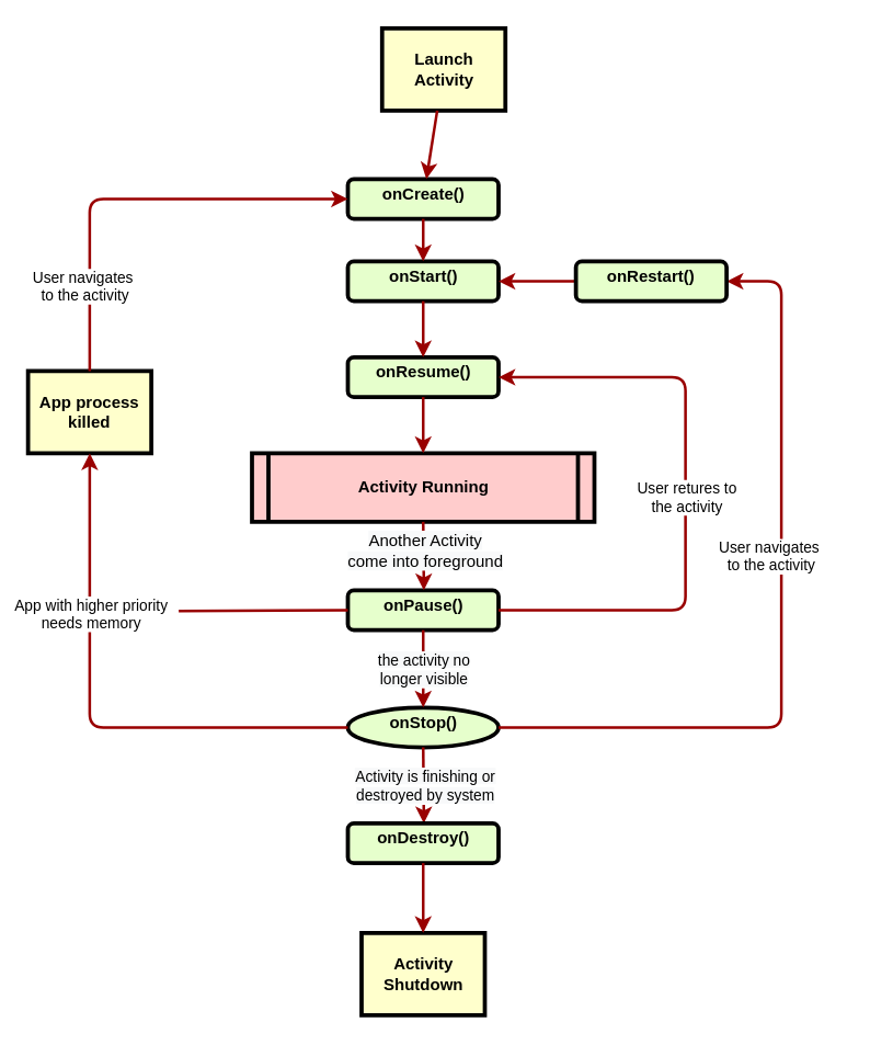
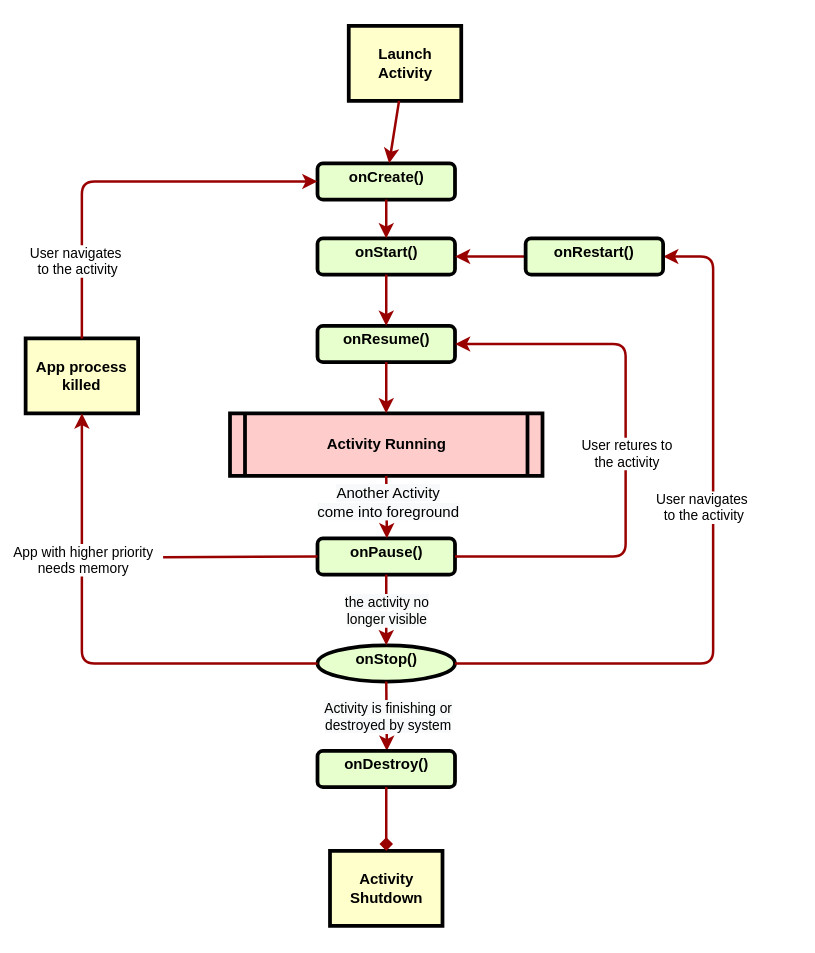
  <mxCell id="0" />
  <mxCell id="1" parent="0" />
  <mxCell id="2" value="&lt;p style=&quot;margin: 4px 0px 0px ; text-align: center&quot;&gt;onCreate()&lt;/p&gt;" style="verticalAlign=middle;align=center;overflow=fill;fontSize=12;fontFamily=Helvetica;html=1;rounded=1;fontStyle=1;strokeWidth=3;fillColor=#E6FFCC" parent="1" vertex="1"><mxGeometry x="253.5" y="130" width="110" height="29" as="geometry" /></mxCell>
  <mxCell id="3" value="Launch&#10;Activity" style="whiteSpace=wrap;align=center;verticalAlign=middle;fontStyle=1;strokeWidth=3;fillColor=#FFFFCC" parent="1" vertex="1"><mxGeometry x="278.5" y="20" width="90" height="60" as="geometry" /></mxCell>
  <mxCell id="4" value="Activity Running" style="shape=process;whiteSpace=wrap;align=center;verticalAlign=middle;size=0.048;fontStyle=1;strokeWidth=3;fillColor=#FFCCCC" parent="1" vertex="1"><mxGeometry x="183.5" y="330" width="250" height="50" as="geometry" /></mxCell>
  <mxCell id="5" value="" style="edgeStyle=none;noEdgeStyle=1;strokeColor=#990000;strokeWidth=2" parent="1" source="3" target="2" edge="1"><mxGeometry width="100" height="100" relative="1" as="geometry"><mxPoint x="-70" y="210" as="sourcePoint" /><mxPoint x="30" y="110" as="targetPoint" /></mxGeometry></mxCell>
  <mxCell id="6" value="&lt;p style=&quot;margin: 4px 0px 0px ; text-align: center&quot;&gt;onStart()&lt;/p&gt;" style="verticalAlign=middle;align=center;overflow=fill;fontSize=12;fontFamily=Helvetica;html=1;rounded=1;fontStyle=1;strokeWidth=3;fillColor=#E6FFCC" vertex="1" parent="1"><mxGeometry x="253.5" y="190" width="110" height="29" as="geometry" /></mxCell>
  <mxCell id="7" value="" style="edgeStyle=none;noEdgeStyle=1;strokeColor=#990000;strokeWidth=2;exitX=0.5;exitY=1;exitDx=0;exitDy=0;entryX=0.5;entryY=0;entryDx=0;entryDy=0;" edge="1" parent="1" source="2" target="6"><mxGeometry width="100" height="100" relative="1" as="geometry"><mxPoint x="318.5" y="90" as="sourcePoint" /><mxPoint x="318.5" y="151" as="targetPoint" /></mxGeometry></mxCell>
  <mxCell id="8" value="&lt;p style=&quot;margin: 4px 0px 0px ; text-align: center&quot;&gt;onResume()&lt;/p&gt;&lt;p style=&quot;margin: 0px ; margin-top: 4px ; text-align: center ; text-decoration: underline&quot;&gt;&lt;br&gt;&lt;/p&gt;" style="verticalAlign=middle;align=center;overflow=fill;fontSize=12;fontFamily=Helvetica;html=1;rounded=1;fontStyle=1;strokeWidth=3;fillColor=#E6FFCC" vertex="1" parent="1"><mxGeometry x="253.5" y="260" width="110" height="29" as="geometry" /></mxCell>
  <mxCell id="9" value="" style="edgeStyle=none;noEdgeStyle=1;strokeColor=#990000;strokeWidth=2;exitX=0.5;exitY=1;exitDx=0;exitDy=0;entryX=0.5;entryY=0;entryDx=0;entryDy=0;" edge="1" parent="1" target="8" source="6"><mxGeometry width="100" height="100" relative="1" as="geometry"><mxPoint x="308.5" y="240" as="sourcePoint" /><mxPoint x="318.5" y="221" as="targetPoint" /></mxGeometry></mxCell>
  <mxCell id="10" value="" style="edgeStyle=none;noEdgeStyle=1;strokeColor=#990000;strokeWidth=2;exitX=0.5;exitY=1;exitDx=0;exitDy=0;" edge="1" parent="1" source="8" target="4"><mxGeometry width="100" height="100" relative="1" as="geometry"><mxPoint x="318.5" y="180" as="sourcePoint" /><mxPoint x="318.5" y="212" as="targetPoint" /></mxGeometry></mxCell>
  <mxCell id="11" value="&lt;p style=&quot;margin: 4px 0px 0px ; text-align: center&quot;&gt;onPause()&lt;/p&gt;" style="verticalAlign=middle;align=center;overflow=fill;fontSize=12;fontFamily=Helvetica;html=1;rounded=1;fontStyle=1;strokeWidth=3;fillColor=#E6FFCC" vertex="1" parent="1"><mxGeometry x="253.5" y="430" width="110" height="29" as="geometry" /></mxCell>
  <mxCell id="12" value="&#10;" style="text;spacingTop=-5;align=center" parent="1" vertex="1"><mxGeometry x="163.5" y="390" width="20" height="20" as="geometry" /></mxCell>
  <mxCell id="13" value="&lt;p style=&quot;margin: 4px 0px 0px ; text-align: center&quot;&gt;onStop()&lt;/p&gt;&lt;p style=&quot;margin: 4px 0px 0px ; text-align: center&quot;&gt;&lt;br&gt;&lt;/p&gt;" style="ellipse;verticalAlign=middle;align=center;overflow=fill;fontSize=12;fontFamily=Helvetica;html=1;fontStyle=1;strokeWidth=3;fillColor=#E6FFCC;" vertex="1" parent="1"><mxGeometry x="253.5" y="515.5" width="110" height="29" as="geometry" /></mxCell>
  <mxCell id="14" value="" style="endArrow=classic;html=1;rounded=1;exitX=0.5;exitY=1;exitDx=0;exitDy=0;entryX=0.5;entryY=0;entryDx=0;entryDy=0;strokeColor=#990000;strokeWidth=2;edgeStyle=elbowEdgeStyle;" edge="1" parent="1" source="4" target="11"><mxGeometry relative="1" as="geometry"><mxPoint x="280" y="390" as="sourcePoint" /><mxPoint x="380" y="390" as="targetPoint" /></mxGeometry></mxCell>
  <mxCell id="15" value="&lt;span style=&quot;font-size: 12px ; background-color: rgb(248 , 249 , 250)&quot;&gt;Another Activity&lt;/span&gt;&lt;br style=&quot;padding: 0px ; margin: 0px ; font-size: 12px ; background-color: rgb(248 , 249 , 250)&quot;&gt;&lt;span style=&quot;font-size: 12px ; background-color: rgb(248 , 249 , 250)&quot;&gt;come into foreground&lt;/span&gt;" style="edgeLabel;resizable=0;html=1;align=center;verticalAlign=middle;" connectable="0" vertex="1" parent="14"><mxGeometry relative="1" as="geometry"><mxPoint y="-5" as="offset" /></mxGeometry></mxCell>
  <mxCell id="16" value="" style="endArrow=classic;html=1;rounded=1;strokeColor=#990000;strokeWidth=2;edgeStyle=elbowEdgeStyle;entryX=1;entryY=0.5;entryDx=0;entryDy=0;exitX=1;exitY=0.5;exitDx=0;exitDy=0;" edge="1" parent="1" source="11" target="8"><mxGeometry relative="1" as="geometry"><mxPoint x="400" y="450" as="sourcePoint" /><mxPoint x="380" y="275" as="targetPoint" /><Array as="points"><mxPoint x="500" y="370" /></Array></mxGeometry></mxCell>
  <mxCell id="17" value="User retures to &lt;br&gt;the activity" style="edgeLabel;resizable=0;html=1;align=center;verticalAlign=bottom;horizontal=1;spacingTop=0;spacing=0;spacingBottom=0;" connectable="0" vertex="1" parent="16"><mxGeometry relative="1" as="geometry"><mxPoint y="16" as="offset" /></mxGeometry></mxCell>
  <mxCell id="18" value="" style="endArrow=classic;html=1;rounded=1;exitX=1;exitY=0.5;exitDx=0;exitDy=0;entryX=1;entryY=0.5;entryDx=0;entryDy=0;strokeColor=#990000;strokeWidth=2;edgeStyle=elbowEdgeStyle;" edge="1" parent="1" source="13" target="24"><mxGeometry relative="1" as="geometry"><mxPoint x="373.5" y="464.5" as="sourcePoint" /><mxPoint x="560" y="215.5" as="targetPoint" /><Array as="points"><mxPoint x="570" y="370" /><mxPoint x="630" y="320" /><mxPoint x="530" y="520" /></Array></mxGeometry></mxCell>
  <mxCell id="19" value="User navigates&lt;br&gt;&amp;nbsp;to the activity" style="edgeLabel;resizable=0;html=1;align=center;verticalAlign=bottom;horizontal=1;spacingTop=0;spacing=0;spacingBottom=0;" connectable="0" vertex="1" parent="18"><mxGeometry relative="1" as="geometry"><mxPoint x="-10" y="-33" as="offset" /></mxGeometry></mxCell>
  <mxCell id="20" value="" style="endArrow=classic;html=1;rounded=1;exitX=0.5;exitY=1;exitDx=0;exitDy=0;entryX=0.5;entryY=0;entryDx=0;entryDy=0;strokeColor=#990000;strokeWidth=2;edgeStyle=elbowEdgeStyle;" edge="1" parent="1" source="13" target="22"><mxGeometry relative="1" as="geometry"><mxPoint x="308.08" y="560" as="sourcePoint" /><mxPoint x="308.08" y="620" as="targetPoint" /></mxGeometry></mxCell>
  <mxCell id="21" value="&lt;span style=&quot;background-color: rgb(248 , 249 , 250)&quot;&gt;Activity is finishing or &lt;br&gt;destroyed by system&lt;/span&gt;" style="edgeLabel;resizable=0;html=1;align=center;verticalAlign=middle;" connectable="0" vertex="1" parent="20"><mxGeometry relative="1" as="geometry" /></mxCell>
  <mxCell id="22" value="&lt;p style=&quot;margin: 4px 0px 0px ; text-align: center&quot;&gt;onDestroy()&lt;/p&gt;&lt;p style=&quot;margin: 4px 0px 0px ; text-align: center&quot;&gt;&lt;br&gt;&lt;/p&gt;" style="verticalAlign=middle;align=center;overflow=fill;fontSize=12;fontFamily=Helvetica;html=1;rounded=1;fontStyle=1;strokeWidth=3;fillColor=#E6FFCC" vertex="1" parent="1"><mxGeometry x="253.5" y="600" width="110" height="29" as="geometry" /></mxCell>
  <mxCell id="23" value="" style="edgeStyle=elbowEdgeStyle;rounded=1;orthogonalLoop=1;jettySize=auto;html=1;strokeColor=#990000;strokeWidth=2;" edge="1" parent="1" source="24" target="6"><mxGeometry relative="1" as="geometry" /></mxCell>
  <mxCell id="24" value="&lt;p style=&quot;margin: 4px 0px 0px ; text-align: center&quot;&gt;onRestart()&lt;/p&gt;" style="verticalAlign=middle;align=center;overflow=fill;fontSize=12;fontFamily=Helvetica;html=1;rounded=1;fontStyle=1;strokeWidth=3;fillColor=#E6FFCC" vertex="1" parent="1"><mxGeometry x="420" y="190" width="110" height="29" as="geometry" /></mxCell>
  <mxCell id="25" style="edgeStyle=elbowEdgeStyle;rounded=1;orthogonalLoop=1;jettySize=auto;html=1;exitX=0.5;exitY=1;exitDx=0;exitDy=0;strokeColor=#990000;strokeWidth=2;" edge="1" parent="1" source="24" target="24"><mxGeometry relative="1" as="geometry" /></mxCell>
  <mxCell id="26" value="App process&#10;killed" style="whiteSpace=wrap;align=center;verticalAlign=middle;fontStyle=1;strokeWidth=3;fillColor=#FFFFCC" vertex="1" parent="1"><mxGeometry x="20" y="270" width="90" height="60" as="geometry" /></mxCell>
  <mxCell id="27" value="" style="endArrow=classic;html=1;rounded=1;exitX=0;exitY=0.5;exitDx=0;exitDy=0;strokeColor=#990000;strokeWidth=2;edgeStyle=orthogonalEdgeStyle;entryX=0.5;entryY=1;entryDx=0;entryDy=0;" edge="1" parent="1" source="13" target="26"><mxGeometry relative="1" as="geometry"><mxPoint x="-38.25" y="718" as="sourcePoint" /><mxPoint x="60" y="390" as="targetPoint" /></mxGeometry></mxCell>
  <mxCell id="28" value="App with higher priority&lt;br&gt;needs memory" style="edgeLabel;resizable=0;html=1;align=center;verticalAlign=bottom;horizontal=1;spacingTop=0;spacing=0;spacingBottom=0;" connectable="0" vertex="1" parent="27"><mxGeometry relative="1" as="geometry"><mxPoint y="-65" as="offset" /></mxGeometry></mxCell>
  <mxCell id="29" value="" style="endArrow=none;html=1;rounded=1;strokeColor=#990000;strokeWidth=2;entryX=0;entryY=0.5;entryDx=0;entryDy=0;" edge="1" parent="1" target="11"><mxGeometry width="50" height="50" relative="1" as="geometry"><mxPoint x="130" y="445" as="sourcePoint" /><mxPoint x="230" y="454" as="targetPoint" /></mxGeometry></mxCell>
  <mxCell id="30" value="" style="endArrow=classic;html=1;rounded=1;entryX=0;entryY=0.5;entryDx=0;entryDy=0;strokeColor=#990000;strokeWidth=2;edgeStyle=elbowEdgeStyle;exitX=0.5;exitY=0;exitDx=0;exitDy=0;" edge="1" parent="1" source="26" target="2"><mxGeometry relative="1" as="geometry"><mxPoint x="40" y="220" as="sourcePoint" /><mxPoint x="46.5" y="72" as="targetPoint" /><Array as="points"><mxPoint x="65" y="160" /><mxPoint x="86.5" y="225.5" /><mxPoint x="146.5" y="175.5" /><mxPoint x="46.5" y="375.5" /></Array></mxGeometry></mxCell>
  <mxCell id="31" value="User navigates&lt;br&gt;&amp;nbsp;to the activity" style="edgeLabel;resizable=0;html=1;align=center;verticalAlign=bottom;horizontal=1;spacingTop=0;spacing=0;spacingBottom=0;" connectable="0" vertex="1" parent="30"><mxGeometry relative="1" as="geometry"><mxPoint x="-37" y="76" as="offset" /></mxGeometry></mxCell>
  <mxCell id="32" value="" style="endArrow=classic;html=1;rounded=1;entryX=0.5;entryY=0;entryDx=0;entryDy=0;strokeColor=#990000;strokeWidth=2;exitX=0.5;exitY=1;exitDx=0;exitDy=0;" edge="1" parent="1" source="11" target="13"><mxGeometry relative="1" as="geometry"><mxPoint x="410" y="460" as="sourcePoint" /><mxPoint x="410" y="520" as="targetPoint" /></mxGeometry></mxCell>
  <mxCell id="33" value="&lt;span style=&quot;background-color: rgb(248 , 249 , 250)&quot;&gt;the activity no &lt;br&gt;longer visible&lt;br&gt;&lt;/span&gt;" style="edgeLabel;resizable=0;html=1;align=center;verticalAlign=middle;" connectable="0" vertex="1" parent="32"><mxGeometry relative="1" as="geometry" /></mxCell>
  <mxCell id="34" value="Activity&#10;Shutdown" style="whiteSpace=wrap;align=center;verticalAlign=middle;fontStyle=1;strokeWidth=3;fillColor=#FFFFCC" vertex="1" parent="1"><mxGeometry x="263.5" y="680" width="90" height="60" as="geometry" /></mxCell>
- <mxCell id="35" value="" style="edgeStyle=none;noEdgeStyle=1;strokeColor=#990000;strokeWidth=2;exitX=0.5;exitY=1;exitDx=0;exitDy=0;" edge="1" parent="1" source="22" target="34"><mxGeometry width="100" height="100" relative="1" as="geometry"><mxPoint x="661.5" y="480" as="sourcePoint" /><mxPoint x="530" y="630" as="targetPoint" /></mxGeometry></mxCell>
+ <mxCell id="35" value="" style="edgeStyle=none;noEdgeStyle=1;strokeColor=#990000;strokeWidth=2;exitX=0.5;exitY=1;exitDx=0;exitDy=0;endArrow=diamond;" edge="1" parent="1" source="22" target="34"><mxGeometry width="100" height="100" relative="1" as="geometry"><mxPoint x="661.5" y="480" as="sourcePoint" /><mxPoint x="530" y="630" as="targetPoint" /></mxGeometry></mxCell>
